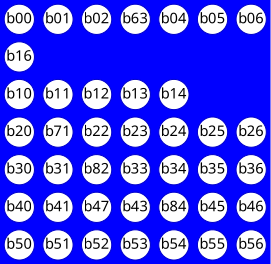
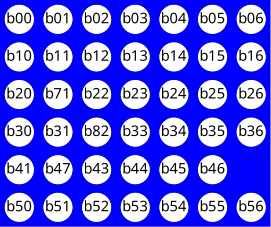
  digraph {
    bgcolor=blue
    fontname="Noto Sans"
    linesep=0.1
    nodesep=0.1
    rankdir=LR
    ranksep=0.1
    node [color=blue3 fillcolor=white fixedsize=true fontname="Noto Sans" shape=circle style=filled]
    edge [fontname="Noto Sans" style=invis]
    b50 [width=.4]
    b51 [width=.4]
    b52 [width=.4]
    b53 [width=.4]
    b54 [width=.4]
    b55 [width=.4]
    b56 [width=.4]
-   b40 [width=.4]
    b41 [width=.4]
    n10 [label=b47 width=.4]
    b43 [width=.4]
-   b44 [width=.4 label=b84]
+   b44 [width=.4]
    b45 [width=.4]
    b46 [width=.4]
    b30 [width=.4]
    b31 [width=.4]
    n17 [label=b82 width=.4]
    b33 [width=.4]
    b34 [width=.4]
    b35 [width=.4]
    b36 [width=.4]
    b20 [width=.4]
    n23 [label=b71 width=.4]
    b22 [width=.4]
    b23 [width=.4]
    b24 [width=.4]
    b25 [width=.4]
    b26 [width=.4]
    b10 [width=.4]
    b11 [width=.4]
    b12 [width=.4]
    b13 [width=.4]
    b14 [width=.4]
+   b15 [width=.4]
    b16 [width=.4]
    b00 [width=.4]
    b01 [width=.4]
    b02 [width=.4]
-   b03 [width=.4 label=b63]
+   b03 [width=.4]
    b04 [width=.4]
    b05 [width=.4]
    b06 [width=.4]
    b50 -> b51
    b51 -> b52
    b52 -> b53
    b53 -> b54
    b54 -> b55
    b55 -> b56
-   b40 -> b41
    b41 -> n10
    n10 -> b43
    b43 -> b44
    b44 -> b45
    b45 -> b46
    b30 -> b31
    b31 -> n17
    n17 -> b33
    b33 -> b34
    b34 -> b35
    b35 -> b36
    b20 -> n23
    n23 -> b22
    b22 -> b23
    b23 -> b24
    b24 -> b25
    b25 -> b26
    b10 -> b11
    b11 -> b12
    b12 -> b13
    b13 -> b14
+   b14 -> b15
+   b15 -> b16
    b00 -> b01
    b01 -> b02
    b02 -> b03
    b03 -> b04
    b04 -> b05
    b05 -> b06
  }
